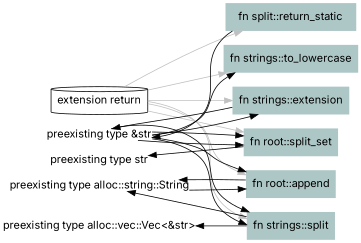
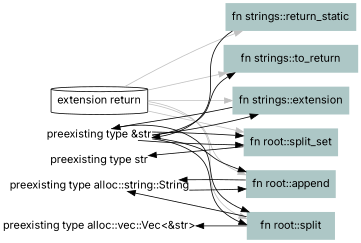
  digraph {
    fontname=Inter
    rankdir=LR
    node [fontname=Inter shape=box fillcolor="#ADC7C6" penwidth=0 style=filled weight=4]
    edge [color=black fontname=Inter]
    n1 [label="extension return" shape=cylinder fillcolor="" penwidth="" style="" weight=""]
-   n2 [label="fn split::return_static"]
-   n3 [label="fn strings::to_lowercase"]
+   n2 [label="fn strings::return_static"]
+   n3 [label="fn strings::to_return"]
    n4 [label="fn strings::extension"]
    n5 [label="fn root::append"]
-   n6 [label="fn strings::split"]
+   n6 [label="fn root::split"]
    n7 [label="fn root::split_set"]
    n8 [label="preexisting type &str" shape=plain fillcolor="" penwidth="" style="" weight=""]
    n9 [label="preexisting type alloc::string::String" shape=plain fillcolor="" penwidth="" style="" weight=""]
    n10 [label="preexisting type alloc::vec::Vec<&str>" shape=plain fillcolor="" penwidth="" style="" weight=""]
    n11 [label="preexisting type str" shape=plain fillcolor="" penwidth="" style="" weight=""]
    n1 -> n2 [color=gray]
    n1 -> n3 [color=gray]
    n1 -> n4 [color=gray]
    n1 -> n5 [color=gray]
    n1 -> n6 [color=gray]
    n1 -> n7 [color=gray]
    n8 -> n2 [dir=back]
    n8 -> n3
    n8 -> n4
    n8 -> n4 [dir=back]
    n8 -> n5
    n8 -> n6
    n8 -> n6
    n8 -> n7
    n8 -> n7
    n9 -> n5
    n9 -> n5 [dir=back]
    n9 -> n6 [dir=back]
    n10 -> n6 [dir=back]
    n11 -> n7 [dir=back]
  }
